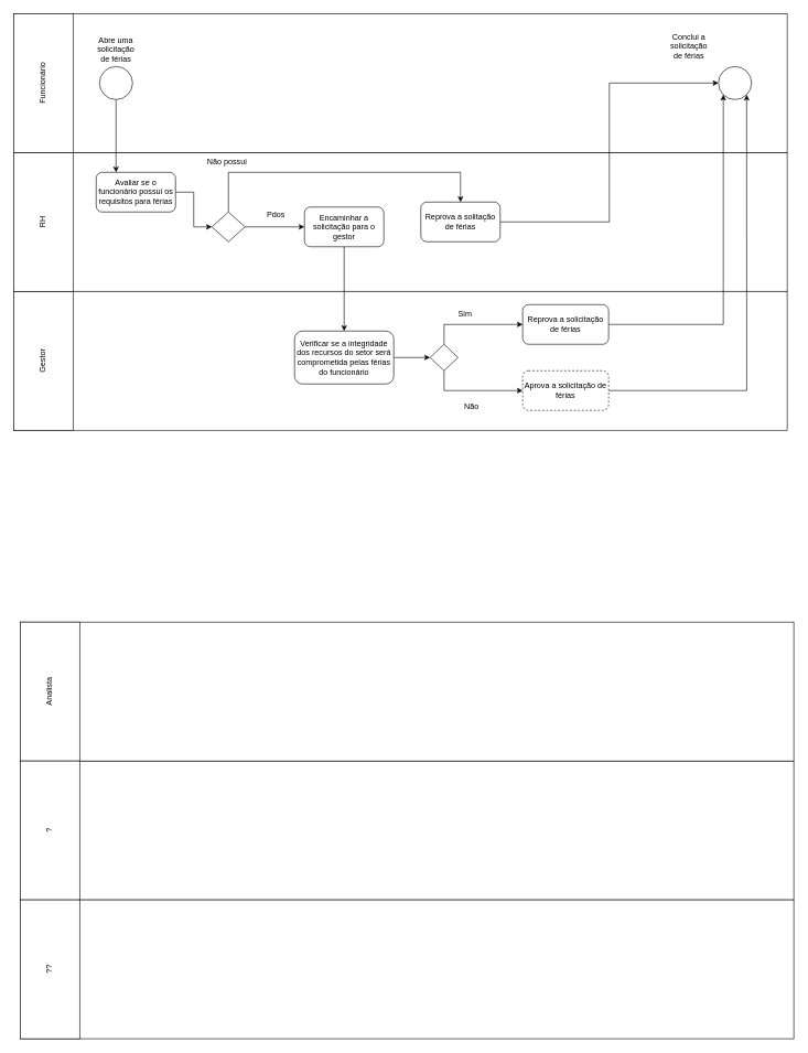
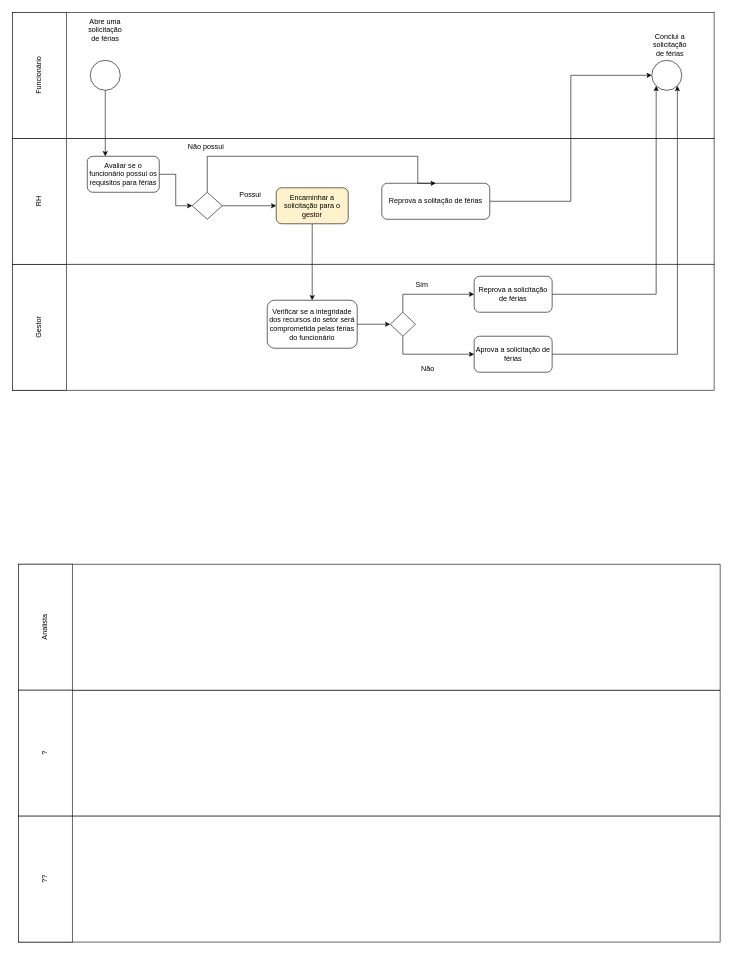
  <mxCell id="0" />
  <mxCell id="1" parent="0" />
  <mxCell id="2" value="" style="group" vertex="1" connectable="0" parent="1"><mxGeometry x="20" y="20" width="1170" height="630" as="geometry" /></mxCell>
  <mxCell id="3" value="" style="rounded=0;whiteSpace=wrap;html=1;" vertex="1" parent="2"><mxGeometry y="210" width="1170" height="210" as="geometry" /></mxCell>
  <mxCell id="4" value="" style="rounded=0;whiteSpace=wrap;html=1;" vertex="1" parent="2"><mxGeometry width="1170" height="210" as="geometry" /></mxCell>
  <mxCell id="5" value="" style="rounded=0;whiteSpace=wrap;html=1;" vertex="1" parent="2"><mxGeometry y="420" width="1170" height="210" as="geometry" /></mxCell>
  <mxCell id="6" value="" style="ellipse;whiteSpace=wrap;html=1;aspect=fixed;" vertex="1" parent="2"><mxGeometry x="1066.099" y="80" width="50" height="50" as="geometry" /></mxCell>
- <mxCell id="7" value="Conclui a solicitação de férias" style="text;html=1;align=center;verticalAlign=middle;whiteSpace=wrap;rounded=0;" vertex="1" parent="2"><mxGeometry x="985.005" y="35" width="73.125" height="30" as="geometry" /></mxCell>
+ <mxCell id="7" value="Conclui a solicitação de férias" style="text;html=1;align=center;verticalAlign=middle;whiteSpace=wrap;rounded=0;" vertex="1" parent="2"><mxGeometry x="1060.005" y="40" width="73.125" height="30" as="geometry" /></mxCell>
  <mxCell id="8" style="edgeStyle=orthogonalEdgeStyle;rounded=0;orthogonalLoop=1;jettySize=auto;html=1;exitX=0.5;exitY=1;exitDx=0;exitDy=0;entryX=0;entryY=0.5;entryDx=0;entryDy=0;" edge="1" parent="2" source="10" target="12"><mxGeometry relative="1" as="geometry" /></mxCell>
  <mxCell id="9" style="edgeStyle=orthogonalEdgeStyle;rounded=0;orthogonalLoop=1;jettySize=auto;html=1;exitX=0.5;exitY=0;exitDx=0;exitDy=0;entryX=0;entryY=0.5;entryDx=0;entryDy=0;" edge="1" parent="2" source="10" target="14"><mxGeometry relative="1" as="geometry" /></mxCell>
  <mxCell id="10" value="" style="rhombus;whiteSpace=wrap;html=1;" vertex="1" parent="2"><mxGeometry x="630" y="500" width="42.19" height="40" as="geometry" /></mxCell>
  <mxCell id="11" style="edgeStyle=orthogonalEdgeStyle;rounded=0;orthogonalLoop=1;jettySize=auto;html=1;exitX=1;exitY=0.5;exitDx=0;exitDy=0;entryX=1;entryY=1;entryDx=0;entryDy=0;" edge="1" parent="2" source="12" target="6"><mxGeometry relative="1" as="geometry"><mxPoint x="1064.999" y="550" as="targetPoint" /></mxGeometry></mxCell>
- <mxCell id="12" value="Aprova a solicitação de férias" style="rounded=1;whiteSpace=wrap;html=1;dashed=1;" vertex="1" parent="2"><mxGeometry x="770" y="540" width="130" height="60" as="geometry" /></mxCell>
+ <mxCell id="12" value="Aprova a solicitação de férias" style="rounded=1;whiteSpace=wrap;html=1;" vertex="1" parent="2"><mxGeometry x="770" y="540" width="130" height="60" as="geometry" /></mxCell>
  <mxCell id="13" style="edgeStyle=orthogonalEdgeStyle;rounded=0;orthogonalLoop=1;jettySize=auto;html=1;entryX=0;entryY=1;entryDx=0;entryDy=0;" edge="1" parent="2" source="14" target="6"><mxGeometry relative="1" as="geometry"><mxPoint x="1039.999" y="525" as="targetPoint" /></mxGeometry></mxCell>
  <mxCell id="14" value="Reprova a solicitação de férias" style="rounded=1;whiteSpace=wrap;html=1;" vertex="1" parent="2"><mxGeometry x="770" y="440" width="130" height="60" as="geometry" /></mxCell>
  <mxCell id="15" value="Sim" style="text;html=1;align=center;verticalAlign=middle;whiteSpace=wrap;rounded=0;" vertex="1" parent="2"><mxGeometry x="640" y="440" width="86" height="30" as="geometry" /></mxCell>
  <mxCell id="16" value="Não" style="text;html=1;align=center;verticalAlign=middle;whiteSpace=wrap;rounded=0;" vertex="1" parent="2"><mxGeometry x="650" y="580" width="86" height="30" as="geometry" /></mxCell>
  <mxCell id="17" style="edgeStyle=orthogonalEdgeStyle;rounded=0;orthogonalLoop=1;jettySize=auto;html=1;exitX=1;exitY=0.5;exitDx=0;exitDy=0;entryX=0;entryY=0.5;entryDx=0;entryDy=0;" edge="1" parent="2" source="18" target="6"><mxGeometry relative="1" as="geometry" /></mxCell>
- <mxCell id="18" value="Reprova a solitação de férias" style="rounded=1;whiteSpace=wrap;html=1;" vertex="1" parent="2"><mxGeometry x="616" y="285" width="120" height="60" as="geometry" /></mxCell>
+ <mxCell id="18" value="Reprova a solitação de férias" style="rounded=1;whiteSpace=wrap;html=1;" vertex="1" parent="2"><mxGeometry x="616" y="285" width="180" height="60" as="geometry" /></mxCell>
  <mxCell id="19" value="" style="rounded=0;whiteSpace=wrap;html=1;" vertex="1" parent="1"><mxGeometry x="20" y="440" width="90" height="210" as="geometry" /></mxCell>
  <mxCell id="20" value="" style="rounded=0;whiteSpace=wrap;html=1;" vertex="1" parent="1"><mxGeometry x="20" y="230" width="90" height="210" as="geometry" /></mxCell>
  <mxCell id="21" value="" style="rounded=0;whiteSpace=wrap;html=1;" vertex="1" parent="1"><mxGeometry x="20" y="20" width="90" height="210" as="geometry" /></mxCell>
  <mxCell id="22" value="Gestor" style="text;html=1;align=center;verticalAlign=middle;whiteSpace=wrap;rounded=0;rotation=-90;" vertex="1" parent="1"><mxGeometry x="35" y="530" width="60" height="30" as="geometry" /></mxCell>
  <mxCell id="23" value="RH" style="text;html=1;align=center;verticalAlign=middle;whiteSpace=wrap;rounded=0;rotation=-90;" vertex="1" parent="1"><mxGeometry x="35" y="320" width="60" height="30" as="geometry" /></mxCell>
  <mxCell id="24" value="Funcionário" style="text;html=1;align=center;verticalAlign=middle;whiteSpace=wrap;rounded=0;rotation=-90;" vertex="1" parent="1"><mxGeometry x="35" y="110" width="60" height="30" as="geometry" /></mxCell>
  <mxCell id="25" style="edgeStyle=orthogonalEdgeStyle;rounded=0;orthogonalLoop=1;jettySize=auto;html=1;entryX=0.25;entryY=0;entryDx=0;entryDy=0;" edge="1" parent="1" source="26" target="29"><mxGeometry relative="1" as="geometry" /></mxCell>
  <mxCell id="26" value="" style="ellipse;whiteSpace=wrap;html=1;aspect=fixed;" vertex="1" parent="1"><mxGeometry x="150" y="100" width="50" height="50" as="geometry" /></mxCell>
- <mxCell id="27" value="Abre uma solicitação de férias" style="text;html=1;align=center;verticalAlign=middle;whiteSpace=wrap;rounded=0;" vertex="1" parent="1"><mxGeometry x="145" y="60" width="60" height="30" as="geometry" /></mxCell>
+ <mxCell id="27" value="Abre uma solicitação de férias" style="text;html=1;align=center;verticalAlign=middle;whiteSpace=wrap;rounded=0;" vertex="1" parent="1"><mxGeometry x="145" y="35" width="60" height="30" as="geometry" /></mxCell>
  <mxCell id="28" style="edgeStyle=orthogonalEdgeStyle;rounded=0;orthogonalLoop=1;jettySize=auto;html=1;entryX=0;entryY=0.5;entryDx=0;entryDy=0;" edge="1" parent="1" source="29" target="32"><mxGeometry relative="1" as="geometry" /></mxCell>
  <mxCell id="29" value="Avaliar se o funcionário possui os requisitos para férias" style="rounded=1;whiteSpace=wrap;html=1;" vertex="1" parent="1"><mxGeometry x="145" y="260" width="120" height="60" as="geometry" /></mxCell>
  <mxCell id="30" style="edgeStyle=orthogonalEdgeStyle;rounded=0;orthogonalLoop=1;jettySize=auto;html=1;exitX=1;exitY=0.5;exitDx=0;exitDy=0;entryX=0;entryY=0.5;entryDx=0;entryDy=0;" edge="1" parent="1" source="32" target="34"><mxGeometry relative="1" as="geometry" /></mxCell>
  <mxCell id="31" style="edgeStyle=orthogonalEdgeStyle;rounded=0;orthogonalLoop=1;jettySize=auto;html=1;exitX=0.5;exitY=0;exitDx=0;exitDy=0;entryX=0.5;entryY=0;entryDx=0;entryDy=0;" edge="1" parent="1" source="32" target="18"><mxGeometry relative="1" as="geometry"><Array as="points"><mxPoint x="345" y="260" /><mxPoint x="696" y="260" /></Array></mxGeometry></mxCell>
  <mxCell id="32" value="" style="rhombus;whiteSpace=wrap;html=1;" vertex="1" parent="1"><mxGeometry x="320" y="320" width="50" height="45" as="geometry" /></mxCell>
  <mxCell id="33" style="edgeStyle=orthogonalEdgeStyle;rounded=0;orthogonalLoop=1;jettySize=auto;html=1;exitX=0.5;exitY=1;exitDx=0;exitDy=0;entryX=0.5;entryY=0;entryDx=0;entryDy=0;" edge="1" parent="1" source="34" target="38"><mxGeometry relative="1" as="geometry" /></mxCell>
- <mxCell id="34" value="Encaminhar a solicitação para o gestor" style="rounded=1;whiteSpace=wrap;html=1;" vertex="1" parent="1"><mxGeometry x="460" y="312.5" width="120" height="60" as="geometry" /></mxCell>
+ <mxCell id="34" value="Encaminhar a solicitação para o gestor" style="rounded=1;whiteSpace=wrap;html=1;fillColor=#fff2cc;" vertex="1" parent="1"><mxGeometry x="460" y="312.5" width="120" height="60" as="geometry" /></mxCell>
  <mxCell id="35" value="Não possui" style="text;html=1;align=center;verticalAlign=middle;whiteSpace=wrap;rounded=0;" vertex="1" parent="1"><mxGeometry x="300" y="230" width="86" height="30" as="geometry" /></mxCell>
- <mxCell id="36" value="P&lt;span style=&quot;background-color: initial;&quot;&gt;dos&lt;/span&gt;" style="text;html=1;align=center;verticalAlign=middle;whiteSpace=wrap;rounded=0;" vertex="1" parent="1"><mxGeometry x="374" y="310" width="86" height="30" as="geometry" /></mxCell>
+ <mxCell id="36" value="P&lt;span style=&quot;background-color: initial;&quot;&gt;ossui&lt;/span&gt;" style="text;html=1;align=center;verticalAlign=middle;whiteSpace=wrap;rounded=0;" vertex="1" parent="1"><mxGeometry x="374" y="310" width="86" height="30" as="geometry" /></mxCell>
  <mxCell id="37" style="edgeStyle=orthogonalEdgeStyle;rounded=0;orthogonalLoop=1;jettySize=auto;html=1;exitX=1;exitY=0.5;exitDx=0;exitDy=0;entryX=0;entryY=0.5;entryDx=0;entryDy=0;" edge="1" parent="1" source="38" target="10"><mxGeometry relative="1" as="geometry" /></mxCell>
  <mxCell id="38" value="Verificar se a integridade dos recursos do setor será comprometida pelas férias do funcionário" style="rounded=1;whiteSpace=wrap;html=1;" vertex="1" parent="1"><mxGeometry x="445" y="500" width="150" height="80" as="geometry" /></mxCell>
  <mxCell id="39" value="" style="group" vertex="1" connectable="0" parent="1"><mxGeometry x="30" y="940" width="1170" height="630" as="geometry" /></mxCell>
  <mxCell id="40" value="" style="rounded=0;whiteSpace=wrap;html=1;" vertex="1" parent="39"><mxGeometry y="210" width="1170" height="210" as="geometry" /></mxCell>
  <mxCell id="41" value="" style="rounded=0;whiteSpace=wrap;html=1;" vertex="1" parent="39"><mxGeometry width="1170" height="210" as="geometry" /></mxCell>
  <mxCell id="42" value="" style="rounded=0;whiteSpace=wrap;html=1;" vertex="1" parent="39"><mxGeometry y="420" width="1170" height="210" as="geometry" /></mxCell>
  <mxCell id="43" value="" style="rounded=0;whiteSpace=wrap;html=1;" vertex="1" parent="39"><mxGeometry width="90" height="210" as="geometry" /></mxCell>
  <mxCell id="44" value="Analista" style="text;html=1;align=center;verticalAlign=middle;whiteSpace=wrap;rounded=0;rotation=-90;" vertex="1" parent="39"><mxGeometry x="15" y="90" width="60" height="30" as="geometry" /></mxCell>
  <mxCell id="45" value="" style="rounded=0;whiteSpace=wrap;html=1;" vertex="1" parent="39"><mxGeometry y="210" width="90" height="210" as="geometry" /></mxCell>
  <mxCell id="46" value="?" style="text;html=1;align=center;verticalAlign=middle;whiteSpace=wrap;rounded=0;rotation=-90;" vertex="1" parent="39"><mxGeometry x="15" y="300" width="60" height="30" as="geometry" /></mxCell>
  <mxCell id="47" value="" style="rounded=0;whiteSpace=wrap;html=1;" vertex="1" parent="39"><mxGeometry y="420" width="90" height="210" as="geometry" /></mxCell>
  <mxCell id="48" value="??" style="text;html=1;align=center;verticalAlign=middle;whiteSpace=wrap;rounded=0;rotation=-90;" vertex="1" parent="39"><mxGeometry x="15" y="510" width="60" height="30" as="geometry" /></mxCell>
